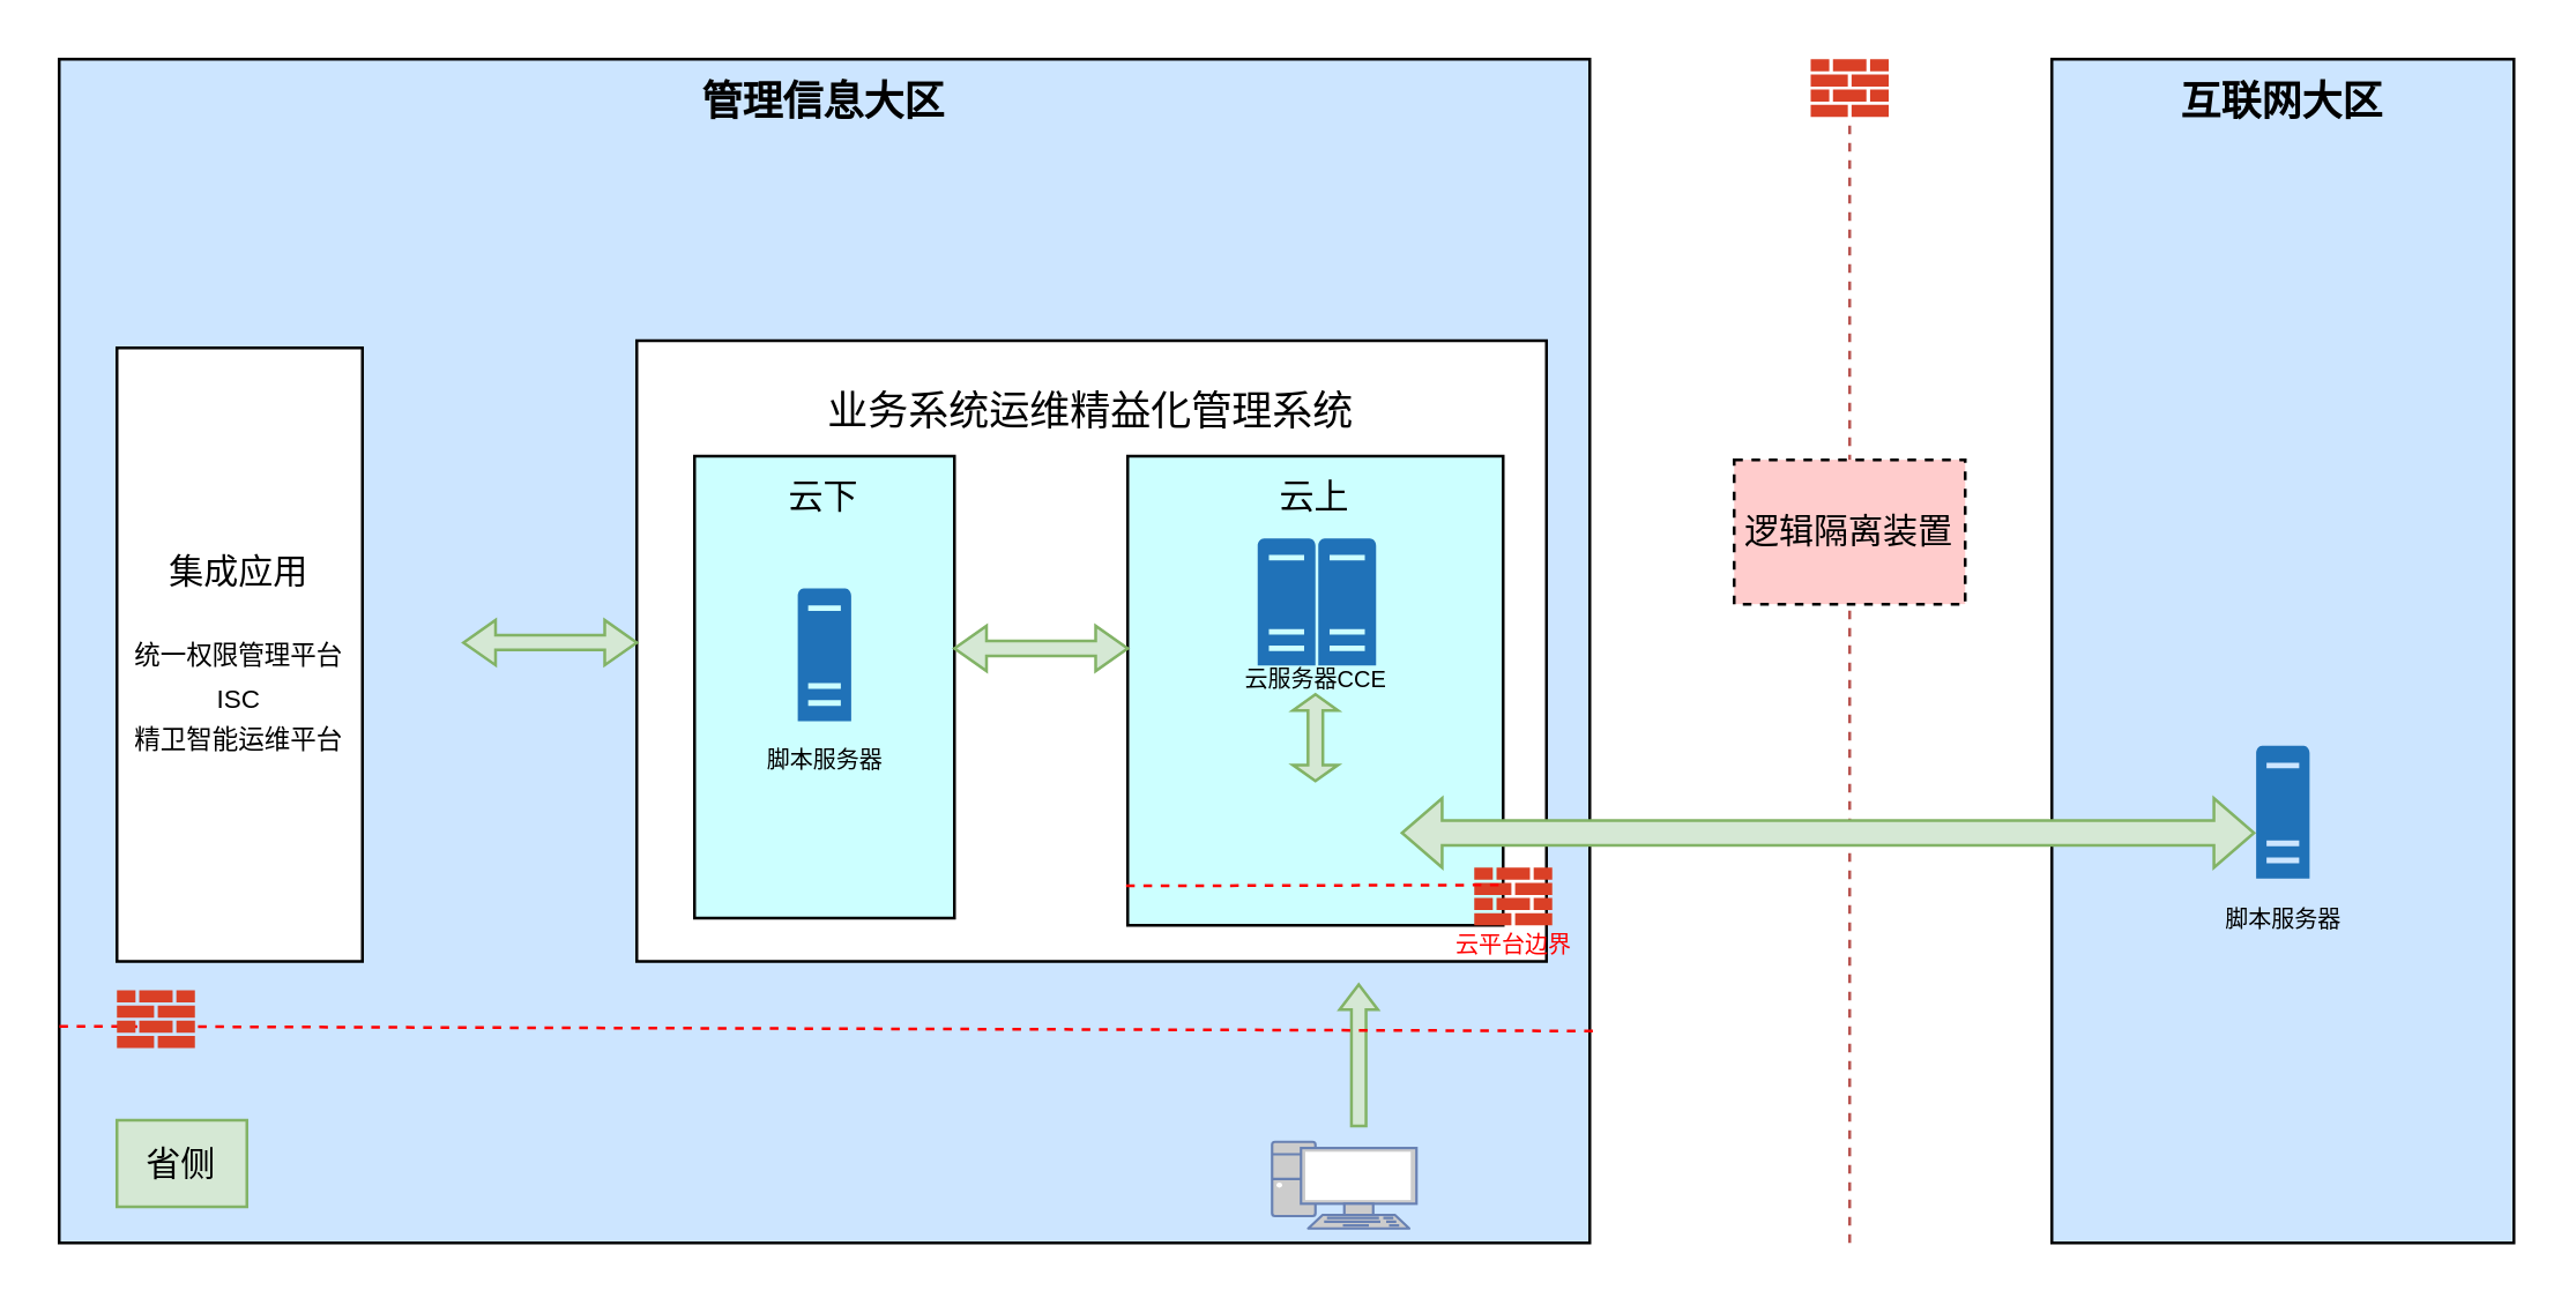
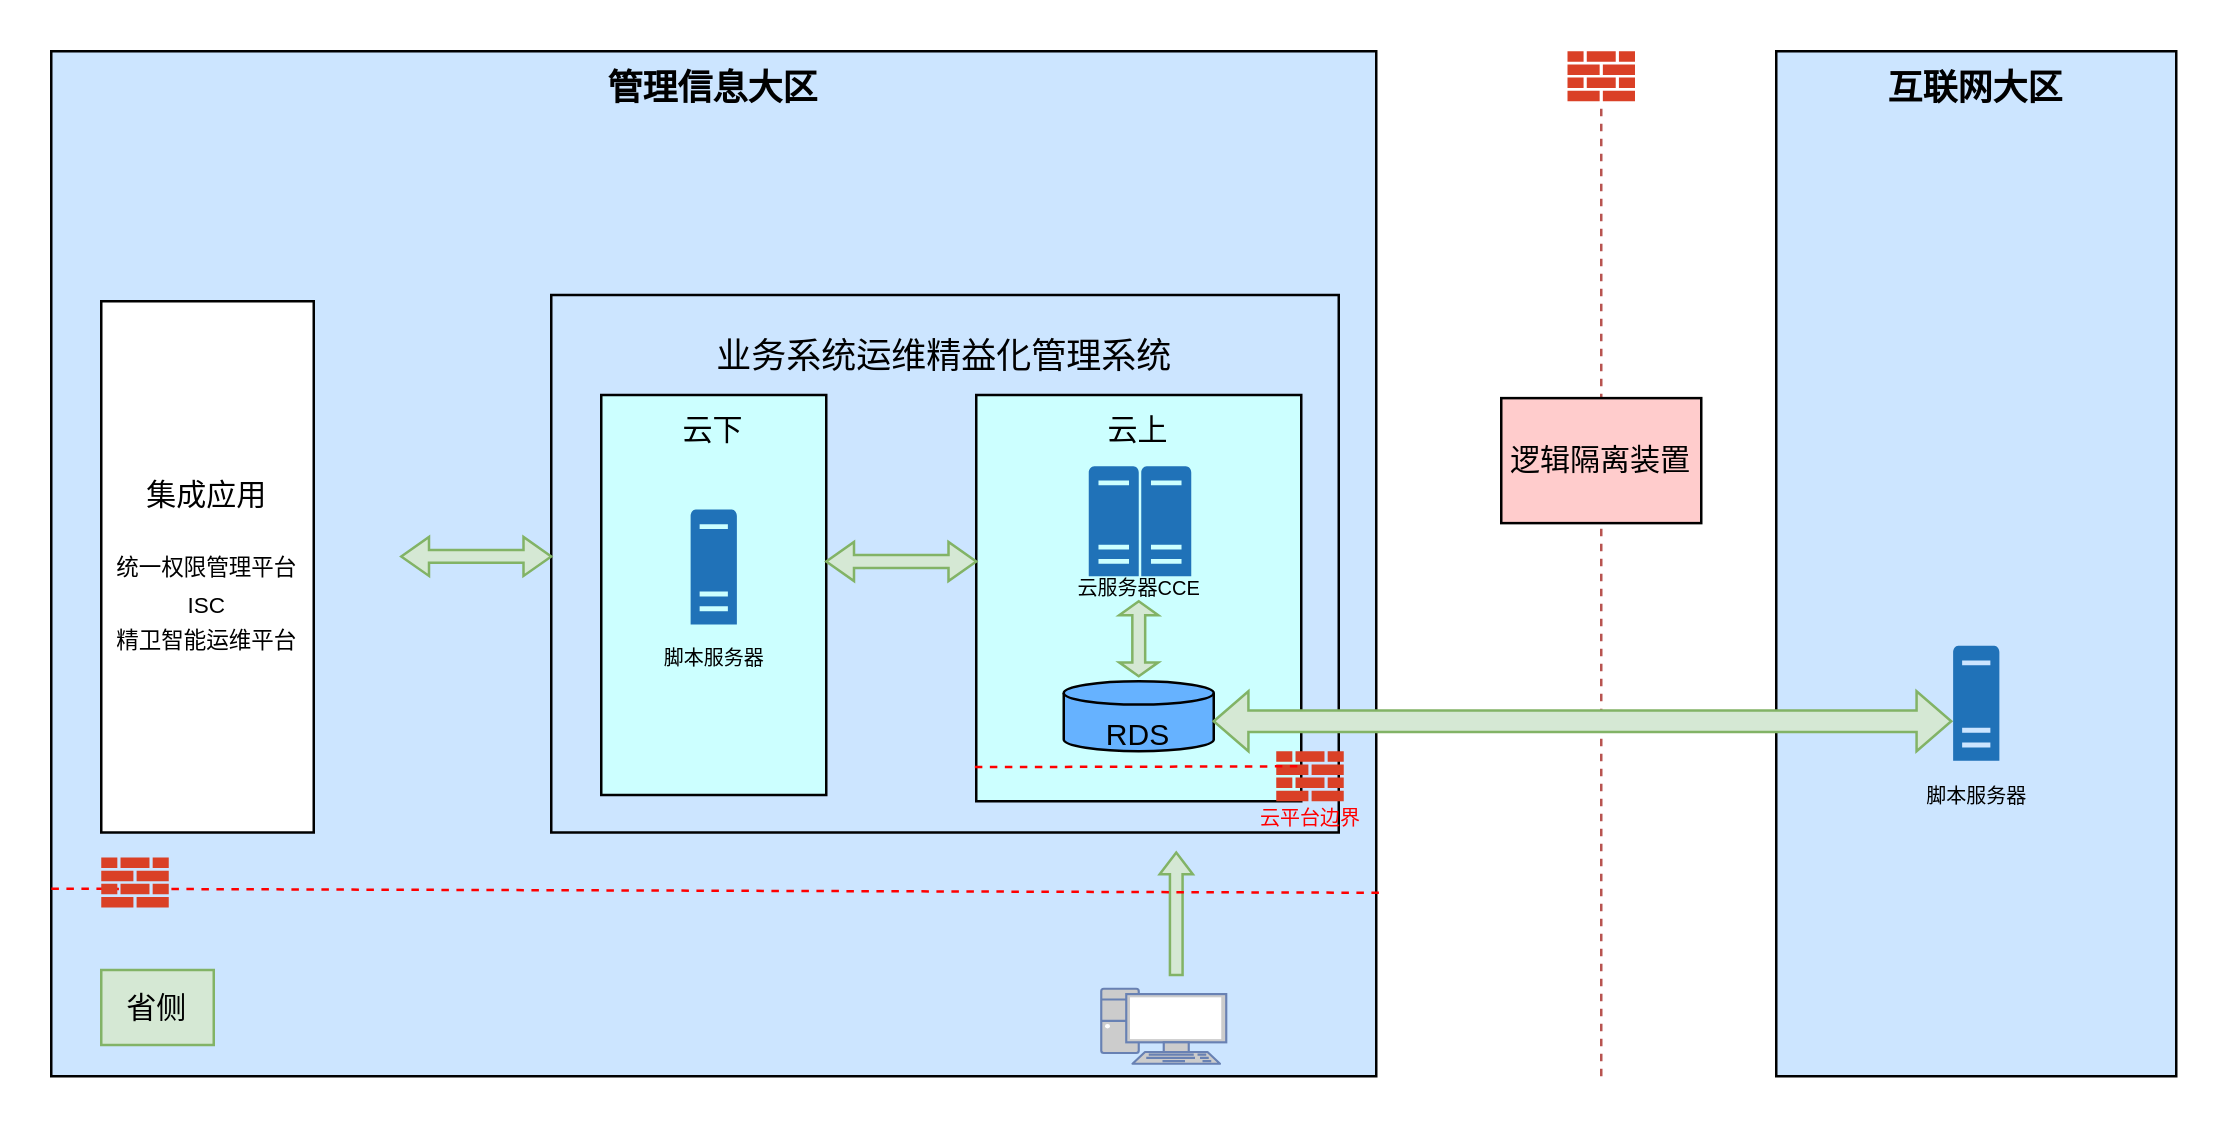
  <mxCell id="0" />
  <mxCell id="1" parent="0" />
  <mxCell id="2" value="" style="endArrow=none;dashed=1;html=1;rounded=0;fillColor=#f8cecc;strokeColor=#b85450;" parent="1" edge="1" target="8"><mxGeometry width="50" height="50" relative="1" as="geometry"><mxPoint x="640" y="430" as="sourcePoint" /><mxPoint x="640" y="80" as="targetPoint" /></mxGeometry></mxCell>
  <mxCell id="3" value="管理信息大区" style="rounded=0;whiteSpace=wrap;html=1;verticalAlign=top;fillColor=#CCE5FF;fontSize=14;fontStyle=1" parent="1" vertex="1"><mxGeometry x="20" y="20" width="530" height="410" as="geometry" /></mxCell>
  <mxCell id="4" value="互联网大区" style="rounded=0;whiteSpace=wrap;html=1;fillColor=#CCE5FF;verticalAlign=top;fontSize=14;fontStyle=1" parent="1" vertex="1"><mxGeometry x="710" y="20" width="160" height="410" as="geometry" /></mxCell>
- <mxCell id="5" value="逻辑隔离装置" style="rounded=0;whiteSpace=wrap;html=1;fillColor=#FFCCCC;dashed=1;" parent="1" vertex="1"><mxGeometry x="600" y="158.75" width="80" height="50" as="geometry" /></mxCell>
+ <mxCell id="5" value="逻辑隔离装置" style="rounded=0;whiteSpace=wrap;html=1;fillColor=#FFCCCC;" parent="1" vertex="1"><mxGeometry x="600" y="158.75" width="80" height="50" as="geometry" /></mxCell>
  <mxCell id="6" value="集成应用&lt;div&gt;&lt;br&gt;&lt;/div&gt;&lt;div&gt;&lt;div&gt;&lt;font style=&quot;font-size: 9px;&quot;&gt;统一权限管理平台ISC&lt;/font&gt;&lt;/div&gt;&lt;div&gt;&lt;font style=&quot;font-size: 9px;&quot;&gt;精卫智能运维平台&lt;/font&gt;&lt;/div&gt;&lt;/div&gt;" style="rounded=0;whiteSpace=wrap;html=1;" parent="1" vertex="1"><mxGeometry x="40" y="120" width="85" height="212.5" as="geometry" /></mxCell>
  <mxCell id="7" value="省侧" style="rounded=0;whiteSpace=wrap;html=1;fillColor=#d5e8d4;strokeColor=#82b366;" parent="1" vertex="1"><mxGeometry x="40" y="387.5" width="45" height="30" as="geometry" /></mxCell>
  <mxCell id="8" value="" style="sketch=0;pointerEvents=1;shadow=0;dashed=0;html=1;strokeColor=none;labelPosition=center;verticalLabelPosition=bottom;verticalAlign=top;outlineConnect=0;align=center;shape=mxgraph.office.concepts.firewall;fillColor=#DA4026;" parent="1" vertex="1"><mxGeometry x="626.5" y="20" width="27" height="20" as="geometry" /></mxCell>
- <mxCell id="9" value="&lt;p class=&quot;MsoNormal&quot;&gt;&lt;font face=&quot;Helvetica&quot;&gt;业务系统运维精益化管理系统&lt;/font&gt;&lt;/p&gt;" style="rounded=0;whiteSpace=wrap;html=1;fontSize=14;fontStyle=0;verticalAlign=top;spacing=-3;" parent="1" vertex="1"><mxGeometry x="220" y="117.5" width="315" height="215" as="geometry" /></mxCell>
+ <mxCell id="9" value="&lt;p class=&quot;MsoNormal&quot;&gt;&lt;font face=&quot;Helvetica&quot;&gt;业务系统运维精益化管理系统&lt;/font&gt;&lt;/p&gt;" style="rounded=0;whiteSpace=wrap;html=1;fontSize=14;fontStyle=0;verticalAlign=top;spacing=-3;fillColor=#cce5ff;" parent="1" vertex="1"><mxGeometry x="220" y="117.5" width="315" height="215" as="geometry" /></mxCell>
  <mxCell id="10" value="" style="fontColor=#0066CC;verticalAlign=top;verticalLabelPosition=bottom;labelPosition=center;align=center;html=1;outlineConnect=0;fillColor=#CCCCCC;strokeColor=#6881B3;gradientColor=none;gradientDirection=north;strokeWidth=2;shape=mxgraph.networks.pc;" parent="1" vertex="1"><mxGeometry x="440" y="395" width="50" height="30" as="geometry" /></mxCell>
  <mxCell id="11" value="" style="shape=flexArrow;endArrow=classic;html=1;rounded=0;width=5.067;endSize=2.552;endWidth=7.182;fillColor=#d5e8d4;strokeColor=#82b366;" parent="1" edge="1"><mxGeometry width="50" height="50" relative="1" as="geometry"><mxPoint x="470" y="390" as="sourcePoint" /><mxPoint x="470" y="340" as="targetPoint" /></mxGeometry></mxCell>
  <mxCell id="12" value="云上" style="rounded=0;whiteSpace=wrap;html=1;verticalAlign=top;fillColor=#CCFFFF;" parent="1" vertex="1"><mxGeometry x="390" y="157.5" width="130" height="162.5" as="geometry" /></mxCell>
  <mxCell id="13" value="云下" style="rounded=0;whiteSpace=wrap;html=1;verticalAlign=top;fillColor=#CCFFFF;" vertex="1" parent="1"><mxGeometry x="240" y="157.5" width="90" height="160" as="geometry" /></mxCell>
  <mxCell id="14" value="" style="sketch=0;pointerEvents=1;shadow=0;dashed=0;html=1;strokeColor=none;labelPosition=center;verticalLabelPosition=bottom;verticalAlign=top;outlineConnect=0;align=center;shape=mxgraph.office.servers.physical_host;fillColor=#2072B8;" vertex="1" parent="1"><mxGeometry x="275.75" y="203.25" width="18.5" height="46" as="geometry" /></mxCell>
  <mxCell id="15" value="脚本服务器" style="text;html=1;align=center;verticalAlign=middle;whiteSpace=wrap;rounded=0;fontSize=8;" vertex="1" parent="1"><mxGeometry x="247.5" y="248" width="75" height="30" as="geometry" /></mxCell>
  <mxCell id="16" value="" style="endArrow=none;dashed=1;html=1;rounded=0;exitX=1.002;exitY=0.821;exitDx=0;exitDy=0;exitPerimeter=0;entryX=0;entryY=0.817;entryDx=0;entryDy=0;entryPerimeter=0;fontColor=#FF0000;strokeColor=#FF0000;" edge="1" parent="1" source="3" target="3"><mxGeometry width="50" height="50" relative="1" as="geometry"><mxPoint x="200" y="400" as="sourcePoint" /><mxPoint x="250" y="350" as="targetPoint" /></mxGeometry></mxCell>
  <mxCell id="17" value="" style="sketch=0;pointerEvents=1;shadow=0;dashed=0;html=1;strokeColor=none;labelPosition=center;verticalLabelPosition=bottom;verticalAlign=top;outlineConnect=0;align=center;shape=mxgraph.office.concepts.firewall;fillColor=#DA4026;" parent="1" vertex="1"><mxGeometry x="40" y="342.5" width="27" height="20" as="geometry" /></mxCell>
  <mxCell id="18" value="" style="sketch=0;pointerEvents=1;shadow=0;dashed=0;html=1;strokeColor=none;labelPosition=center;verticalLabelPosition=bottom;verticalAlign=top;outlineConnect=0;align=center;shape=mxgraph.office.servers.physical_host;fillColor=#2072B8;" vertex="1" parent="1"><mxGeometry x="456" y="186" width="20" height="44" as="geometry" /></mxCell>
  <mxCell id="19" value="" style="sketch=0;pointerEvents=1;shadow=0;dashed=0;html=1;strokeColor=none;labelPosition=center;verticalLabelPosition=bottom;verticalAlign=top;outlineConnect=0;align=center;shape=mxgraph.office.servers.physical_host;fillColor=#2072B8;" vertex="1" parent="1"><mxGeometry x="435" y="186" width="20" height="44" as="geometry" /></mxCell>
  <mxCell id="20" value="" style="shape=doubleArrow;whiteSpace=wrap;html=1;rotation=90;arrowWidth=0.329;arrowSize=0.185;fillColor=#d5e8d4;strokeColor=#82b366;" vertex="1" parent="1"><mxGeometry x="440" y="247.19" width="30" height="15.62" as="geometry" /></mxCell>
  <mxCell id="21" value="云服务器CCE" style="text;html=1;align=center;verticalAlign=middle;whiteSpace=wrap;rounded=0;fontSize=8;" vertex="1" parent="1"><mxGeometry x="417.5" y="219.5" width="75" height="30" as="geometry" /></mxCell>
  <mxCell id="22" value="" style="shape=doubleArrow;whiteSpace=wrap;html=1;rotation=0;arrowWidth=0.329;arrowSize=0.185;fillColor=#d5e8d4;strokeColor=#82b366;" vertex="1" parent="1"><mxGeometry x="330" y="216.29" width="60" height="15.62" as="geometry" /></mxCell>
  <mxCell id="23" value="" style="shape=doubleArrow;whiteSpace=wrap;html=1;rotation=0;arrowWidth=0.329;arrowSize=0.185;fillColor=#d5e8d4;strokeColor=#82b366;" vertex="1" parent="1"><mxGeometry x="160" y="214.25" width="60" height="15.62" as="geometry" /></mxCell>
  <mxCell id="24" value="" style="sketch=0;pointerEvents=1;shadow=0;dashed=0;html=1;strokeColor=none;labelPosition=center;verticalLabelPosition=bottom;verticalAlign=top;outlineConnect=0;align=center;shape=mxgraph.office.concepts.firewall;fillColor=#DA4026;" parent="1" vertex="1"><mxGeometry x="510" y="300" width="27" height="20" as="geometry" /></mxCell>
+ <mxCell id="25" value="&lt;div&gt;&lt;br&gt;&lt;/div&gt;RDS" style="strokeWidth=1;html=1;shape=mxgraph.flowchart.database;whiteSpace=wrap;fillColor=#66B2FF;" vertex="1" parent="1"><mxGeometry x="425" y="272" width="60" height="28" as="geometry" /></mxCell>
  <mxCell id="26" value="云平台边界" style="text;html=1;align=center;verticalAlign=middle;whiteSpace=wrap;rounded=0;fontColor=#FF0000;fontSize=8;" parent="1" vertex="1"><mxGeometry x="493.5" y="304" width="60" height="45" as="geometry" /></mxCell>
  <mxCell id="27" value="" style="endArrow=none;dashed=1;html=1;strokeWidth=1;rounded=0;exitX=0.988;exitY=0.914;exitDx=0;exitDy=0;exitPerimeter=0;entryX=-0.006;entryY=0.916;entryDx=0;entryDy=0;entryPerimeter=0;strokeColor=#FF0000;" edge="1" parent="1" source="12" target="12"><mxGeometry width="50" height="50" relative="1" as="geometry"><mxPoint x="300" y="400" as="sourcePoint" /><mxPoint x="350" y="350" as="targetPoint" /></mxGeometry></mxCell>
  <mxCell id="28" value="" style="sketch=0;pointerEvents=1;shadow=0;dashed=0;html=1;strokeColor=none;labelPosition=center;verticalLabelPosition=bottom;verticalAlign=top;outlineConnect=0;align=center;shape=mxgraph.office.servers.physical_host;fillColor=#2072B8;" vertex="1" parent="1"><mxGeometry x="780.75" y="257.75" width="18.5" height="46" as="geometry" /></mxCell>
  <mxCell id="29" value="脚本服务器" style="text;html=1;align=center;verticalAlign=middle;whiteSpace=wrap;rounded=0;fontSize=8;" vertex="1" parent="1"><mxGeometry x="752.5" y="302.5" width="75" height="30" as="geometry" /></mxCell>
  <mxCell id="30" value="" style="shape=doubleArrow;whiteSpace=wrap;html=1;arrowWidth=0.361;arrowSize=0.047;fillColor=#d5e8d4;strokeColor=#82b366;" vertex="1" parent="1"><mxGeometry x="485" y="276" width="295" height="24" as="geometry" /></mxCell>
